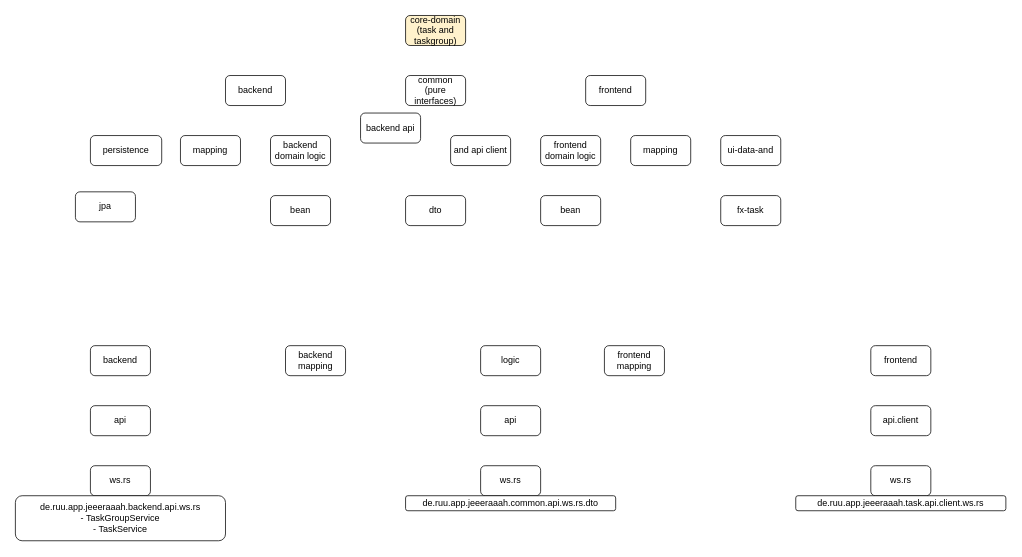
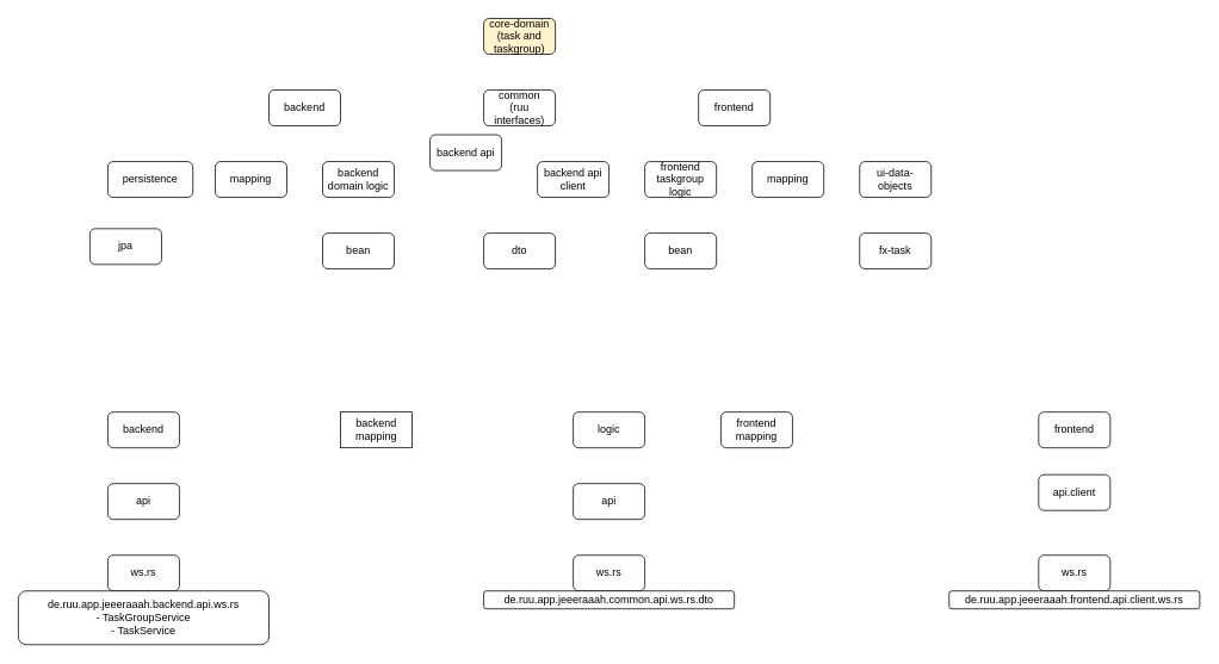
  <mxCell id="0" />
  <mxCell id="1" parent="0" />
  <mxCell id="2" value="core-domain&lt;div&gt;(task and taskgroup)&lt;/div&gt;" style="rounded=1;whiteSpace=wrap;html=1;fillColor=#fff2cc;" parent="1" vertex="1"><mxGeometry x="540" y="20" width="80" height="40" as="geometry" /></mxCell>
  <mxCell id="3" value="backend" style="rounded=1;whiteSpace=wrap;html=1;" parent="1" vertex="1"><mxGeometry x="300" y="100" width="80" height="40" as="geometry" /></mxCell>
  <mxCell id="4" value="mapping" style="rounded=1;whiteSpace=wrap;html=1;" parent="1" vertex="1"><mxGeometry x="240" y="180" width="80" height="40" as="geometry" /></mxCell>
  <mxCell id="5" value="backend domain logic" style="rounded=1;whiteSpace=wrap;html=1;" parent="1" vertex="1"><mxGeometry x="360" y="180" width="80" height="40" as="geometry" /></mxCell>
  <mxCell id="6" value="persistence" style="rounded=1;whiteSpace=wrap;html=1;" parent="1" vertex="1"><mxGeometry x="120" y="180" width="95" height="40" as="geometry" /></mxCell>
  <mxCell id="7" value="frontend" style="rounded=1;whiteSpace=wrap;html=1;" parent="1" vertex="1"><mxGeometry x="780" y="100" width="80" height="40" as="geometry" /></mxCell>
- <mxCell id="8" value="and api client" style="rounded=1;whiteSpace=wrap;html=1;" parent="1" vertex="1"><mxGeometry x="600" y="180" width="80" height="40" as="geometry" /></mxCell>
- <mxCell id="9" value="frontend domain logic" style="rounded=1;whiteSpace=wrap;html=1;" parent="1" vertex="1"><mxGeometry x="720" y="180" width="80" height="40" as="geometry" /></mxCell>
+ <mxCell id="8" value="backend api client" style="rounded=1;whiteSpace=wrap;html=1;" parent="1" vertex="1"><mxGeometry x="600" y="180" width="80" height="40" as="geometry" /></mxCell>
+ <mxCell id="9" value="frontend taskgroup logic" style="rounded=1;whiteSpace=wrap;html=1;" parent="1" vertex="1"><mxGeometry x="720" y="180" width="80" height="40" as="geometry" /></mxCell>
  <mxCell id="10" value="mapping" style="rounded=1;whiteSpace=wrap;html=1;" parent="1" vertex="1"><mxGeometry x="840" y="180" width="80" height="40" as="geometry" /></mxCell>
- <mxCell id="11" value="ui-data-and" style="rounded=1;whiteSpace=wrap;html=1;" parent="1" vertex="1"><mxGeometry x="960" y="180" width="80" height="40" as="geometry" /></mxCell>
+ <mxCell id="11" value="ui-data-objects" style="rounded=1;whiteSpace=wrap;html=1;" parent="1" vertex="1"><mxGeometry x="960" y="180" width="80" height="40" as="geometry" /></mxCell>
  <mxCell id="12" value="backend api" style="rounded=1;whiteSpace=wrap;html=1;" parent="1" vertex="1"><mxGeometry x="480" y="150" width="80" height="40" as="geometry" /></mxCell>
  <mxCell id="13" value="jpa" style="rounded=1;whiteSpace=wrap;html=1;" parent="1" vertex="1"><mxGeometry x="100" y="255" width="80" height="40" as="geometry" /></mxCell>
  <mxCell id="14" value="bean" style="rounded=1;whiteSpace=wrap;html=1;" parent="1" vertex="1"><mxGeometry x="360" y="260" width="80" height="40" as="geometry" /></mxCell>
  <mxCell id="15" value="dto" style="rounded=1;whiteSpace=wrap;html=1;" parent="1" vertex="1"><mxGeometry x="540" y="260" width="80" height="40" as="geometry" /></mxCell>
  <mxCell id="16" value="bean" style="rounded=1;whiteSpace=wrap;html=1;" parent="1" vertex="1"><mxGeometry x="720" y="260" width="80" height="40" as="geometry" /></mxCell>
  <mxCell id="17" value="fx-task" style="rounded=1;whiteSpace=wrap;html=1;" parent="1" vertex="1"><mxGeometry x="960" y="260" width="80" height="40" as="geometry" /></mxCell>
- <mxCell id="18" value="common&lt;div&gt;(pure interfaces)&lt;/div&gt;" style="rounded=1;whiteSpace=wrap;html=1;" parent="1" vertex="1"><mxGeometry x="540" y="100" width="80" height="40" as="geometry" /></mxCell>
+ <mxCell id="18" value="common&lt;div&gt;(ruu interfaces)&lt;/div&gt;" style="rounded=1;whiteSpace=wrap;html=1;" parent="1" vertex="1"><mxGeometry x="540" y="100" width="80" height="40" as="geometry" /></mxCell>
  <mxCell id="19" value="backend" style="rounded=1;whiteSpace=wrap;html=1;" parent="1" vertex="1"><mxGeometry x="120" y="460" width="80" height="40" as="geometry" /></mxCell>
  <mxCell id="20" value="api" style="rounded=1;whiteSpace=wrap;html=1;" parent="1" vertex="1"><mxGeometry x="120" y="540" width="80" height="40" as="geometry" /></mxCell>
  <mxCell id="21" value="ws.rs" style="rounded=1;whiteSpace=wrap;html=1;" parent="1" vertex="1"><mxGeometry x="120" y="620" width="80" height="40" as="geometry" /></mxCell>
  <mxCell id="22" value="frontend" style="rounded=1;whiteSpace=wrap;html=1;" parent="1" vertex="1"><mxGeometry x="1160" y="460" width="80" height="40" as="geometry" /></mxCell>
- <mxCell id="23" value="api.client" style="rounded=1;whiteSpace=wrap;html=1;" parent="1" vertex="1"><mxGeometry x="1160" y="540" width="80" height="40" as="geometry" /></mxCell>
+ <mxCell id="23" value="api.client" style="rounded=1;whiteSpace=wrap;html=1;" parent="1" vertex="1"><mxGeometry x="1160" y="530" width="80" height="40" as="geometry" /></mxCell>
  <mxCell id="24" value="ws.rs" style="rounded=1;whiteSpace=wrap;html=1;" parent="1" vertex="1"><mxGeometry x="1160" y="620" width="80" height="40" as="geometry" /></mxCell>
  <mxCell id="25" value="logic" style="rounded=1;whiteSpace=wrap;html=1;" parent="1" vertex="1"><mxGeometry x="640" y="460" width="80" height="40" as="geometry" /></mxCell>
  <mxCell id="26" value="api" style="rounded=1;whiteSpace=wrap;html=1;" parent="1" vertex="1"><mxGeometry x="640" y="540" width="80" height="40" as="geometry" /></mxCell>
  <mxCell id="27" value="ws.rs" style="rounded=1;whiteSpace=wrap;html=1;" parent="1" vertex="1"><mxGeometry x="640" y="620" width="80" height="40" as="geometry" /></mxCell>
  <mxCell id="28" value="de.ruu.app.jeeeraaah.common.api.ws.rs.dto" style="rounded=1;whiteSpace=wrap;html=1;" parent="1" vertex="1"><mxGeometry x="540" y="660" width="280" height="20" as="geometry" /></mxCell>
- <mxCell id="29" value="de.ruu.app.jeeeraaah.task.api.client.ws.rs" style="rounded=1;whiteSpace=wrap;html=1;" parent="1" vertex="1"><mxGeometry x="1060" y="660" width="280" height="20" as="geometry" /></mxCell>
+ <mxCell id="29" value="de.ruu.app.jeeeraaah.frontend.api.client.ws.rs" style="rounded=1;whiteSpace=wrap;html=1;" parent="1" vertex="1"><mxGeometry x="1060" y="660" width="280" height="20" as="geometry" /></mxCell>
  <mxCell id="30" value="de.ruu.app.jeeeraaah.backend.api.ws.rs&lt;div&gt;- TaskGroupService&lt;/div&gt;&lt;div&gt;- TaskService&lt;/div&gt;" style="rounded=1;whiteSpace=wrap;html=1;" vertex="1" parent="1"><mxGeometry x="20" y="660" width="280" height="60" as="geometry" /></mxCell>
- <mxCell id="31" value="backend&lt;br&gt;mapping" style="rounded=1;whiteSpace=wrap;html=1;" vertex="1" parent="1"><mxGeometry x="380" y="460" width="80" height="40" as="geometry" /></mxCell>
+ <mxCell id="31" value="backend&lt;br&gt;mapping" style="whiteSpace=wrap;html=1;rounded=0;" vertex="1" parent="1"><mxGeometry x="380" y="460" width="80" height="40" as="geometry" /></mxCell>
  <mxCell id="32" value="frontend&lt;br&gt;mapping" style="rounded=1;whiteSpace=wrap;html=1;" vertex="1" parent="1"><mxGeometry x="805" y="460" width="80" height="40" as="geometry" /></mxCell>
